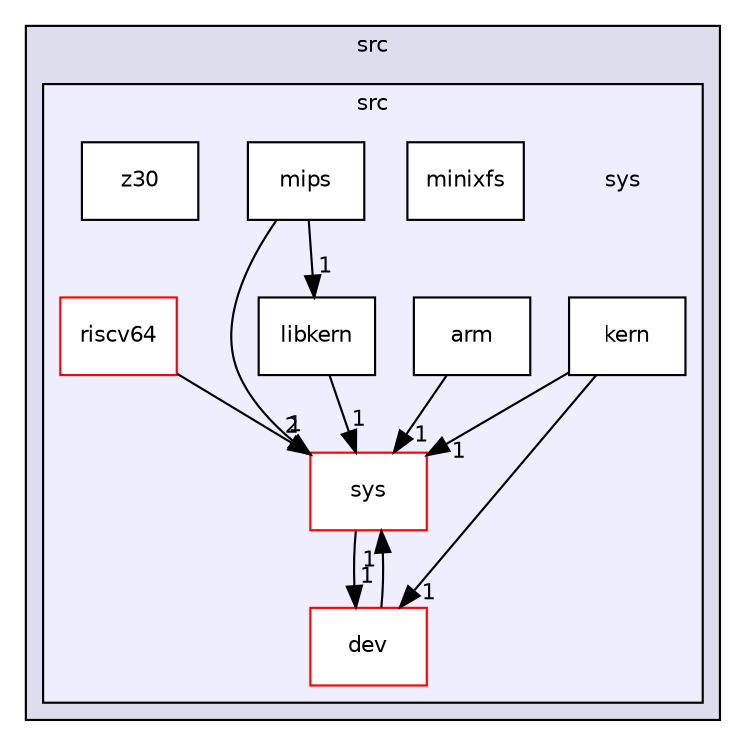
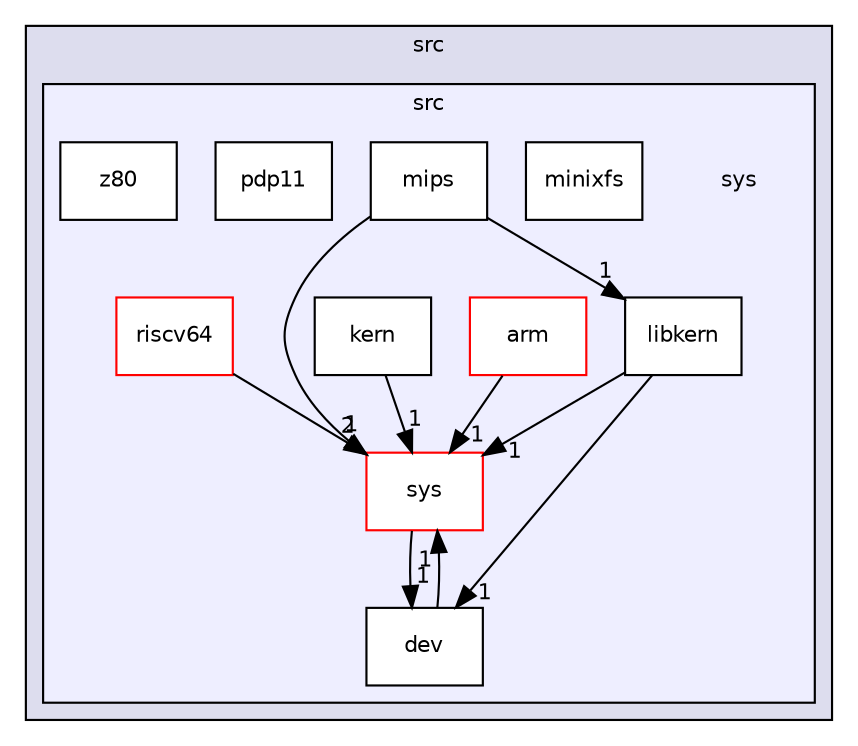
  digraph {
    compound=true
    node [fontname=Helvetica fontsize=10 shape=box fillcolor=white style=filled]
    edge [headlabel=1 labeldistance=1.5 labelfontname=Helvetica labelfontsize=10]
    n1 [label=sys shape=plaintext fillcolor="" style=""]
-   n2 [label=arm]
-   n3 [color=red label=dev]
+   n2 [label=arm color=red]
+   n3 [color=black label=dev]
    n4 [label=kern]
    n5 [label=libkern]
    n6 [label=minixfs]
    n7 [label=mips]
+   n8 [label=pdp11]
    n9 [color=red label=riscv64]
    n10 [color=red label=sys]
-   n11 [label=z30]
+   n11 [label=z80]
    subgraph cluster_1 {
      bgcolor="#ddddee"
      fontname=Helvetica
      fontsize=10
      label=src
      pencolor=black
      subgraph cluster_2 {
        bgcolor="#eeeeff"
        fontname=Helvetica
        fontsize=10
        pencolor=black
        n1
        n2
        n3
        n4
        n5
        n6
        n7
+       n8
        n9
        n10
        n11
      }
    }
    n2 -> n10
    n3 -> n10
-   n4 -> n3
+   n5 -> n3
    n4 -> n10
    n5 -> n10
    n7 -> n5
    n7 -> n10
    n9 -> n10 [headlabel=2]
    n10 -> n3
  }
